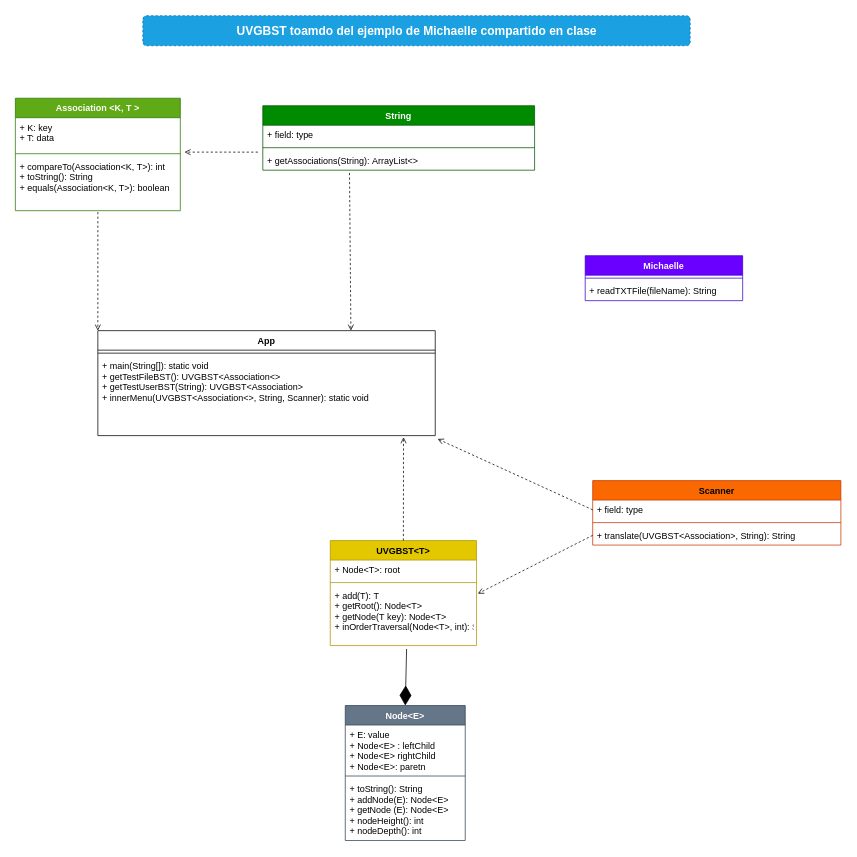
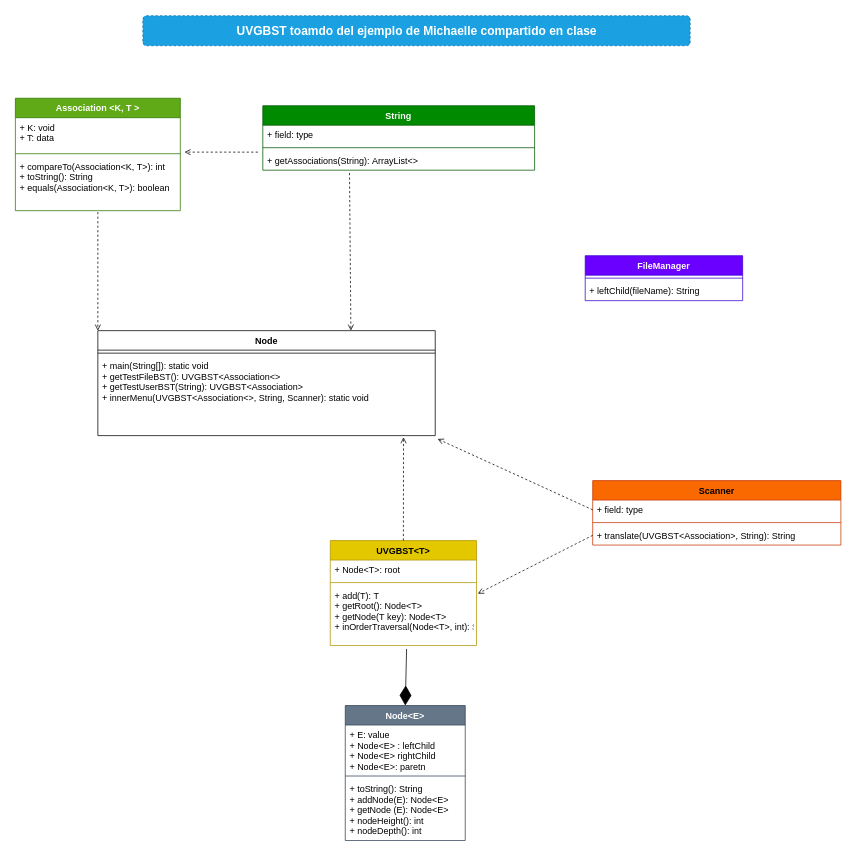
  <mxCell id="0" />
  <mxCell id="1" parent="0" />
- <mxCell id="2" value="App" style="swimlane;fontStyle=1;align=center;verticalAlign=top;childLayout=stackLayout;horizontal=1;startSize=26;horizontalStack=0;resizeParent=1;resizeParentMax=0;resizeLast=0;collapsible=1;marginBottom=0;" vertex="1" parent="1"><mxGeometry x="130" y="440" width="450" height="140" as="geometry" /></mxCell>
+ <mxCell id="2" value="Node" style="swimlane;fontStyle=1;align=center;verticalAlign=top;childLayout=stackLayout;horizontal=1;startSize=26;horizontalStack=0;resizeParent=1;resizeParentMax=0;resizeLast=0;collapsible=1;marginBottom=0;" vertex="1" parent="1"><mxGeometry x="130" y="440" width="450" height="140" as="geometry" /></mxCell>
  <mxCell id="3" value="" style="line;strokeWidth=1;fillColor=none;align=left;verticalAlign=middle;spacingTop=-1;spacingLeft=3;spacingRight=3;rotatable=0;labelPosition=right;points=[];portConstraint=eastwest;strokeColor=inherit;" vertex="1" parent="2"><mxGeometry y="26" width="450" height="8" as="geometry" /></mxCell>
  <mxCell id="4" value="+ main(String[]): static void&#10;+ getTestFileBST(): UVGBST&lt;Association&lt;&gt;&#10;+ getTestUserBST(String): UVGBST&lt;Association&gt;&#10;+ innerMenu(UVGBST&lt;Association&lt;&gt;, String, Scanner): static void" style="text;strokeColor=none;fillColor=none;align=left;verticalAlign=top;spacingLeft=4;spacingRight=4;overflow=hidden;rotatable=0;points=[[0,0.5],[1,0.5]];portConstraint=eastwest;" vertex="1" parent="2"><mxGeometry y="34" width="450" height="106" as="geometry" /></mxCell>
  <mxCell id="5" value="Association &lt;K, T &gt;&#10;" style="swimlane;fontStyle=1;align=center;verticalAlign=top;childLayout=stackLayout;horizontal=1;startSize=26;horizontalStack=0;resizeParent=1;resizeParentMax=0;resizeLast=0;collapsible=1;marginBottom=0;fillColor=#60a917;fontColor=#ffffff;strokeColor=#2D7600;" vertex="1" parent="1"><mxGeometry x="20" y="130" width="220" height="150" as="geometry" /></mxCell>
- <mxCell id="6" value="+ K: key&#10;+ T: data&#10;&#10;" style="text;strokeColor=none;fillColor=none;align=left;verticalAlign=top;spacingLeft=4;spacingRight=4;overflow=hidden;rotatable=0;points=[[0,0.5],[1,0.5]];portConstraint=eastwest;" vertex="1" parent="5"><mxGeometry y="26" width="220" height="44" as="geometry" /></mxCell>
+ <mxCell id="6" value="+ K: void&#10;+ T: data&#10;&#10;" style="text;strokeColor=none;fillColor=none;align=left;verticalAlign=top;spacingLeft=4;spacingRight=4;overflow=hidden;rotatable=0;points=[[0,0.5],[1,0.5]];portConstraint=eastwest;" vertex="1" parent="5"><mxGeometry y="26" width="220" height="44" as="geometry" /></mxCell>
  <mxCell id="7" value="" style="line;strokeWidth=1;fillColor=none;align=left;verticalAlign=middle;spacingTop=-1;spacingLeft=3;spacingRight=3;rotatable=0;labelPosition=right;points=[];portConstraint=eastwest;strokeColor=inherit;" vertex="1" parent="5"><mxGeometry y="70" width="220" height="8" as="geometry" /></mxCell>
  <mxCell id="8" value="+ compareTo(Association&lt;K, T&gt;): int&#10;+ toString(): String&#10;+ equals(Association&lt;K, T&gt;): boolean" style="text;strokeColor=none;fillColor=none;align=left;verticalAlign=top;spacingLeft=4;spacingRight=4;overflow=hidden;rotatable=0;points=[[0,0.5],[1,0.5]];portConstraint=eastwest;" vertex="1" parent="5"><mxGeometry y="78" width="220" height="72" as="geometry" /></mxCell>
- <mxCell id="9" value="Michaelle" style="swimlane;fontStyle=1;align=center;verticalAlign=top;childLayout=stackLayout;horizontal=1;startSize=26;horizontalStack=0;resizeParent=1;resizeParentMax=0;resizeLast=0;collapsible=1;marginBottom=0;fillColor=#6a00ff;fontColor=#ffffff;strokeColor=#3700CC;" vertex="1" parent="1"><mxGeometry y="340" width="210" height="60" as="geometry" x="780" /></mxCell>
+ <mxCell id="9" value="FileManager" style="swimlane;fontStyle=1;align=center;verticalAlign=top;childLayout=stackLayout;horizontal=1;startSize=26;horizontalStack=0;resizeParent=1;resizeParentMax=0;resizeLast=0;collapsible=1;marginBottom=0;fillColor=#6a00ff;fontColor=#ffffff;strokeColor=#3700CC;" vertex="1" parent="1"><mxGeometry y="340" width="210" height="60" as="geometry" x="780" /></mxCell>
  <mxCell id="10" value="" style="line;strokeWidth=1;fillColor=none;align=left;verticalAlign=middle;spacingTop=-1;spacingLeft=3;spacingRight=3;rotatable=0;labelPosition=right;points=[];portConstraint=eastwest;strokeColor=inherit;" vertex="1" parent="9"><mxGeometry y="26" width="210" height="8" as="geometry" /></mxCell>
- <mxCell id="11" value="+ readTXTFile(fileName): String" style="text;strokeColor=none;fillColor=none;align=left;verticalAlign=top;spacingLeft=4;spacingRight=4;overflow=hidden;rotatable=0;points=[[0,0.5],[1,0.5]];portConstraint=eastwest;" vertex="1" parent="9"><mxGeometry y="34" width="210" height="26" as="geometry" /></mxCell>
+ <mxCell id="11" value="+ leftChild(fileName): String" style="text;strokeColor=none;fillColor=none;align=left;verticalAlign=top;spacingLeft=4;spacingRight=4;overflow=hidden;rotatable=0;points=[[0,0.5],[1,0.5]];portConstraint=eastwest;" vertex="1" parent="9"><mxGeometry y="34" width="210" height="26" as="geometry" /></mxCell>
  <mxCell id="12" value="String" style="swimlane;fontStyle=1;align=center;verticalAlign=top;childLayout=stackLayout;horizontal=1;startSize=26;horizontalStack=0;resizeParent=1;resizeParentMax=0;resizeLast=0;collapsible=1;marginBottom=0;fillColor=#008a00;fontColor=#ffffff;strokeColor=#005700;" vertex="1" parent="1"><mxGeometry x="350" y="140" width="362.5" height="86" as="geometry" /></mxCell>
  <mxCell id="13" value="+ field: type" style="text;strokeColor=none;fillColor=none;align=left;verticalAlign=top;spacingLeft=4;spacingRight=4;overflow=hidden;rotatable=0;points=[[0,0.5],[1,0.5]];portConstraint=eastwest;" vertex="1" parent="12"><mxGeometry y="26" width="362.5" height="26" as="geometry" /></mxCell>
  <mxCell id="14" value="" style="line;strokeWidth=1;fillColor=none;align=left;verticalAlign=middle;spacingTop=-1;spacingLeft=3;spacingRight=3;rotatable=0;labelPosition=right;points=[];portConstraint=eastwest;strokeColor=inherit;" vertex="1" parent="12"><mxGeometry y="52" width="362.5" height="8" as="geometry" /></mxCell>
  <mxCell id="15" value="+ getAssociations(String): ArrayList&lt;&gt;" style="text;strokeColor=none;fillColor=none;align=left;verticalAlign=top;spacingLeft=4;spacingRight=4;overflow=hidden;rotatable=0;points=[[0,0.5],[1,0.5]];portConstraint=eastwest;" vertex="1" parent="12"><mxGeometry y="60" width="362.5" height="26" as="geometry" /></mxCell>
  <mxCell id="16" value="Scanner" style="swimlane;fontStyle=1;align=center;verticalAlign=top;childLayout=stackLayout;horizontal=1;startSize=26;horizontalStack=0;resizeParent=1;resizeParentMax=0;resizeLast=0;collapsible=1;marginBottom=0;fillColor=#fa6800;fontColor=#000000;strokeColor=#C73500;" vertex="1" parent="1"><mxGeometry x="790" y="640" width="331" height="86" as="geometry" /></mxCell>
  <mxCell id="17" value="+ field: type" style="text;strokeColor=none;fillColor=none;align=left;verticalAlign=top;spacingLeft=4;spacingRight=4;overflow=hidden;rotatable=0;points=[[0,0.5],[1,0.5]];portConstraint=eastwest;" vertex="1" parent="16"><mxGeometry y="26" width="331" height="26" as="geometry" /></mxCell>
  <mxCell id="18" value="" style="line;strokeWidth=1;fillColor=none;align=left;verticalAlign=middle;spacingTop=-1;spacingLeft=3;spacingRight=3;rotatable=0;labelPosition=right;points=[];portConstraint=eastwest;strokeColor=inherit;" vertex="1" parent="16"><mxGeometry y="52" width="331" height="8" as="geometry" /></mxCell>
  <mxCell id="19" value="+ translate(UVGBST&lt;Association&gt;, String): String" style="text;strokeColor=none;fillColor=none;align=left;verticalAlign=top;spacingLeft=4;spacingRight=4;overflow=hidden;rotatable=0;points=[[0,0.5],[1,0.5]];portConstraint=eastwest;" vertex="1" parent="16"><mxGeometry y="60" width="331" height="26" as="geometry" /></mxCell>
  <mxCell id="20" value="UVGBST&lt;T&gt;" style="swimlane;fontStyle=1;align=center;verticalAlign=top;childLayout=stackLayout;horizontal=1;startSize=26;horizontalStack=0;resizeParent=1;resizeParentMax=0;resizeLast=0;collapsible=1;marginBottom=0;fillColor=#e3c800;fontColor=#000000;strokeColor=#B09500;" vertex="1" parent="1"><mxGeometry x="440" y="720" width="195" height="140" as="geometry" /></mxCell>
  <mxCell id="21" value="+ Node&lt;T&gt;: root" style="text;strokeColor=none;fillColor=none;align=left;verticalAlign=top;spacingLeft=4;spacingRight=4;overflow=hidden;rotatable=0;points=[[0,0.5],[1,0.5]];portConstraint=eastwest;" vertex="1" parent="20"><mxGeometry y="26" width="195" height="26" as="geometry" /></mxCell>
  <mxCell id="22" value="" style="line;strokeWidth=1;fillColor=none;align=left;verticalAlign=middle;spacingTop=-1;spacingLeft=3;spacingRight=3;rotatable=0;labelPosition=right;points=[];portConstraint=eastwest;strokeColor=inherit;" vertex="1" parent="20"><mxGeometry y="52" width="195" height="8" as="geometry" /></mxCell>
  <mxCell id="23" value="+ add(T): T&#10;+ getRoot(): Node&lt;T&gt;&#10;+ getNode(T key): Node&lt;T&gt;&#10;+ inOrderTraversal(Node&lt;T&gt;, int): String" style="text;strokeColor=none;fillColor=none;align=left;verticalAlign=top;spacingLeft=4;spacingRight=4;overflow=hidden;rotatable=0;points=[[0,0.5],[1,0.5]];portConstraint=eastwest;" vertex="1" parent="20"><mxGeometry y="60" width="195" height="80" as="geometry" /></mxCell>
  <mxCell id="24" value="Node&lt;E&gt;" style="swimlane;fontStyle=1;align=center;verticalAlign=top;childLayout=stackLayout;horizontal=1;startSize=26;horizontalStack=0;resizeParent=1;resizeParentMax=0;resizeLast=0;collapsible=1;marginBottom=0;fillColor=#647687;fontColor=#ffffff;strokeColor=#314354;" vertex="1" parent="1"><mxGeometry x="460" y="940" width="160" height="180" as="geometry" /></mxCell>
  <mxCell id="25" value="+ E: value&#10;+ Node&lt;E&gt; : leftChild&#10;+ Node&lt;E&gt; rightChild&#10;+ Node&lt;E&gt;: paretn" style="text;strokeColor=none;fillColor=none;align=left;verticalAlign=top;spacingLeft=4;spacingRight=4;overflow=hidden;rotatable=0;points=[[0,0.5],[1,0.5]];portConstraint=eastwest;" vertex="1" parent="24"><mxGeometry y="26" width="160" height="64" as="geometry" /></mxCell>
  <mxCell id="26" value="" style="line;strokeWidth=1;fillColor=none;align=left;verticalAlign=middle;spacingTop=-1;spacingLeft=3;spacingRight=3;rotatable=0;labelPosition=right;points=[];portConstraint=eastwest;strokeColor=inherit;" vertex="1" parent="24"><mxGeometry y="90" width="160" height="8" as="geometry" /></mxCell>
  <mxCell id="27" value="+ toString(): String&#10;+ addNode(E): Node&lt;E&gt;&#10;+ getNode (E): Node&lt;E&gt;&#10;+ nodeHeight(): int&#10;+ nodeDepth(): int" style="text;strokeColor=none;fillColor=none;align=left;verticalAlign=top;spacingLeft=4;spacingRight=4;overflow=hidden;rotatable=0;points=[[0,0.5],[1,0.5]];portConstraint=eastwest;" vertex="1" parent="24"><mxGeometry y="98" width="160" height="82" as="geometry" /></mxCell>
  <mxCell id="28" value="" style="html=1;verticalAlign=bottom;labelBackgroundColor=none;endArrow=open;endFill=0;dashed=1;entryX=0.75;entryY=0;entryDx=0;entryDy=0;exitX=0.319;exitY=1.141;exitDx=0;exitDy=0;exitPerimeter=0;" edge="1" parent="1" source="15" target="2"><mxGeometry width="160" relative="1" as="geometry"><mxPoint x="610" y="280" as="sourcePoint" /><mxPoint x="690" y="490" as="targetPoint" /></mxGeometry></mxCell>
  <mxCell id="29" value="" style="html=1;verticalAlign=bottom;labelBackgroundColor=none;endArrow=open;endFill=0;dashed=1;exitX=0;exitY=0.5;exitDx=0;exitDy=0;entryX=1.007;entryY=1.042;entryDx=0;entryDy=0;entryPerimeter=0;" edge="1" parent="1" source="17" target="4"><mxGeometry width="160" relative="1" as="geometry"><mxPoint x="790" y="539" as="sourcePoint" /><mxPoint x="590" y="537" as="targetPoint" /></mxGeometry></mxCell>
  <mxCell id="30" value="" style="endArrow=diamondThin;endFill=1;endSize=24;html=1;exitX=0.522;exitY=1.056;exitDx=0;exitDy=0;exitPerimeter=0;entryX=0.5;entryY=0;entryDx=0;entryDy=0;" edge="1" parent="1" source="23" target="24"><mxGeometry width="160" relative="1" as="geometry"><mxPoint x="350" y="940" as="sourcePoint" /><mxPoint x="510" y="940" as="targetPoint" /></mxGeometry></mxCell>
  <mxCell id="31" value="" style="html=1;verticalAlign=bottom;labelBackgroundColor=none;endArrow=open;endFill=0;dashed=1;exitX=0.5;exitY=1.026;exitDx=0;exitDy=0;entryX=0;entryY=0;entryDx=0;entryDy=0;exitPerimeter=0;" edge="1" parent="1" source="8" target="2"><mxGeometry width="160" relative="1" as="geometry"><mxPoint x="376.85" y="726" as="sourcePoint" /><mxPoint x="170" y="631.452" as="targetPoint" /></mxGeometry></mxCell>
  <mxCell id="32" value="" style="html=1;verticalAlign=bottom;labelBackgroundColor=none;endArrow=open;endFill=0;dashed=1;exitX=0.5;exitY=0;exitDx=0;exitDy=0;entryX=0.906;entryY=1.02;entryDx=0;entryDy=0;entryPerimeter=0;" edge="1" parent="1" source="20" target="4"><mxGeometry width="160" relative="1" as="geometry"><mxPoint x="240" y="756" as="sourcePoint" /><mxPoint x="238.1" y="590.53" as="targetPoint" /></mxGeometry></mxCell>
  <mxCell id="33" value="" style="html=1;verticalAlign=bottom;labelBackgroundColor=none;endArrow=open;endFill=0;dashed=1;exitX=0;exitY=0.5;exitDx=0;exitDy=0;entryX=1.009;entryY=0.135;entryDx=0;entryDy=0;entryPerimeter=0;" edge="1" parent="1" source="19" target="23"><mxGeometry width="160" relative="1" as="geometry"><mxPoint x="800" y="689" as="sourcePoint" /><mxPoint x="593.15" y="594.452" as="targetPoint" /></mxGeometry></mxCell>
  <mxCell id="34" value="" style="html=1;verticalAlign=bottom;labelBackgroundColor=none;endArrow=open;endFill=0;dashed=1;entryX=1.025;entryY=-0.085;entryDx=0;entryDy=0;exitX=-0.018;exitY=0.073;exitDx=0;exitDy=0;exitPerimeter=0;entryPerimeter=0;" edge="1" parent="1" source="15" target="8"><mxGeometry width="160" relative="1" as="geometry"><mxPoint x="475.638" y="239.666" as="sourcePoint" /><mxPoint x="477.5" y="450" as="targetPoint" /></mxGeometry></mxCell>
  <mxCell id="35" value="&lt;font style=&quot;font-size: 16px;&quot;&gt;&lt;b&gt;UVGBST toamdo del ejemplo de Michaelle compartido en clase&lt;/b&gt;&lt;/font&gt;" style="html=1;align=center;verticalAlign=middle;rounded=1;absoluteArcSize=1;arcSize=10;dashed=1;fillColor=#1ba1e2;fontColor=#ffffff;strokeColor=#006EAF;" vertex="1" parent="1"><mxGeometry x="190" y="20" width="730" height="40" as="geometry" /></mxCell>
